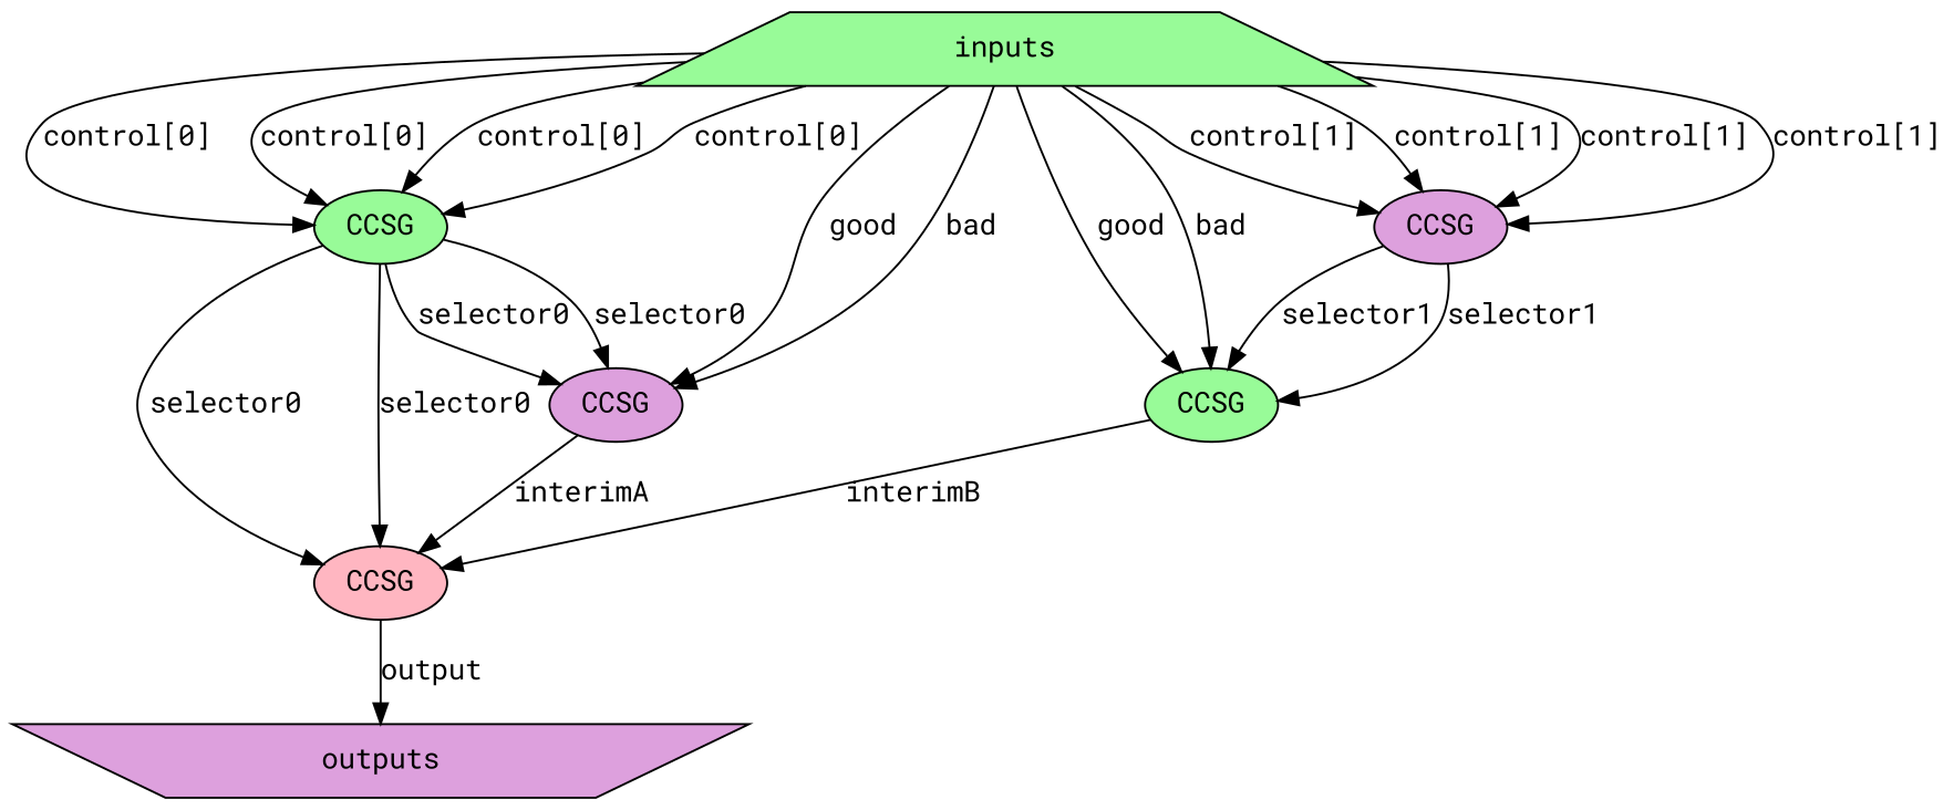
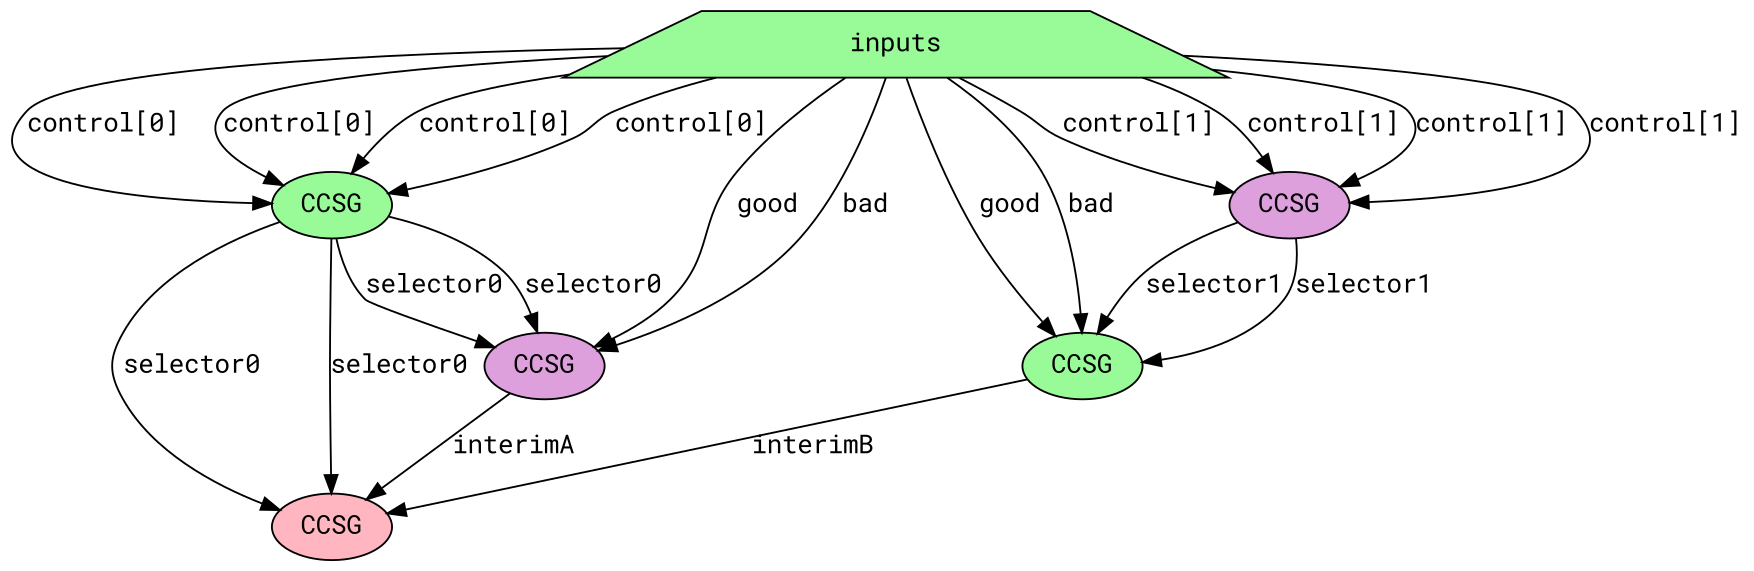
  digraph {
    fontname="Roboto Mono"
    node [style=filled fillcolor=palegreen fontname="Roboto Mono"]
    edge [fontname="Roboto Mono"]
    inputs [shape=trapezium width=5.0]
    n2 [label=CCSG]
    n3 [label=CCSG fillcolor=plum]
    n4 [label=CCSG fillcolor=plum]
    n5 [label=CCSG]
-   outputs [shape=invtrapezium width=5.0 fillcolor=plum]
    n7 [label=CCSG fillcolor=lightpink]
    inputs -> n2 [label="control[0]"]
    inputs -> n2 [label="control[0]"]
    inputs -> n2 [label="control[0]"]
    inputs -> n2 [label="control[0]"]
    inputs -> n3 [label="control[1]"]
    inputs -> n3 [label="control[1]"]
    inputs -> n3 [label="control[1]"]
    inputs -> n3 [label="control[1]"]
    inputs -> n4 [label=good]
    inputs -> n4 [label=bad]
    inputs -> n5 [label=good]
    inputs -> n5 [label=bad]
    n2 -> n4 [label=selector0]
    n2 -> n4 [label=selector0]
    n2 -> n7 [label=selector0]
    n2 -> n7 [label=selector0]
    n3 -> n5 [label=selector1]
    n3 -> n5 [label=selector1]
    n4 -> n7 [label=interimA]
    n5 -> n7 [label=interimB]
-   n7 -> outputs [label=output]
  }
